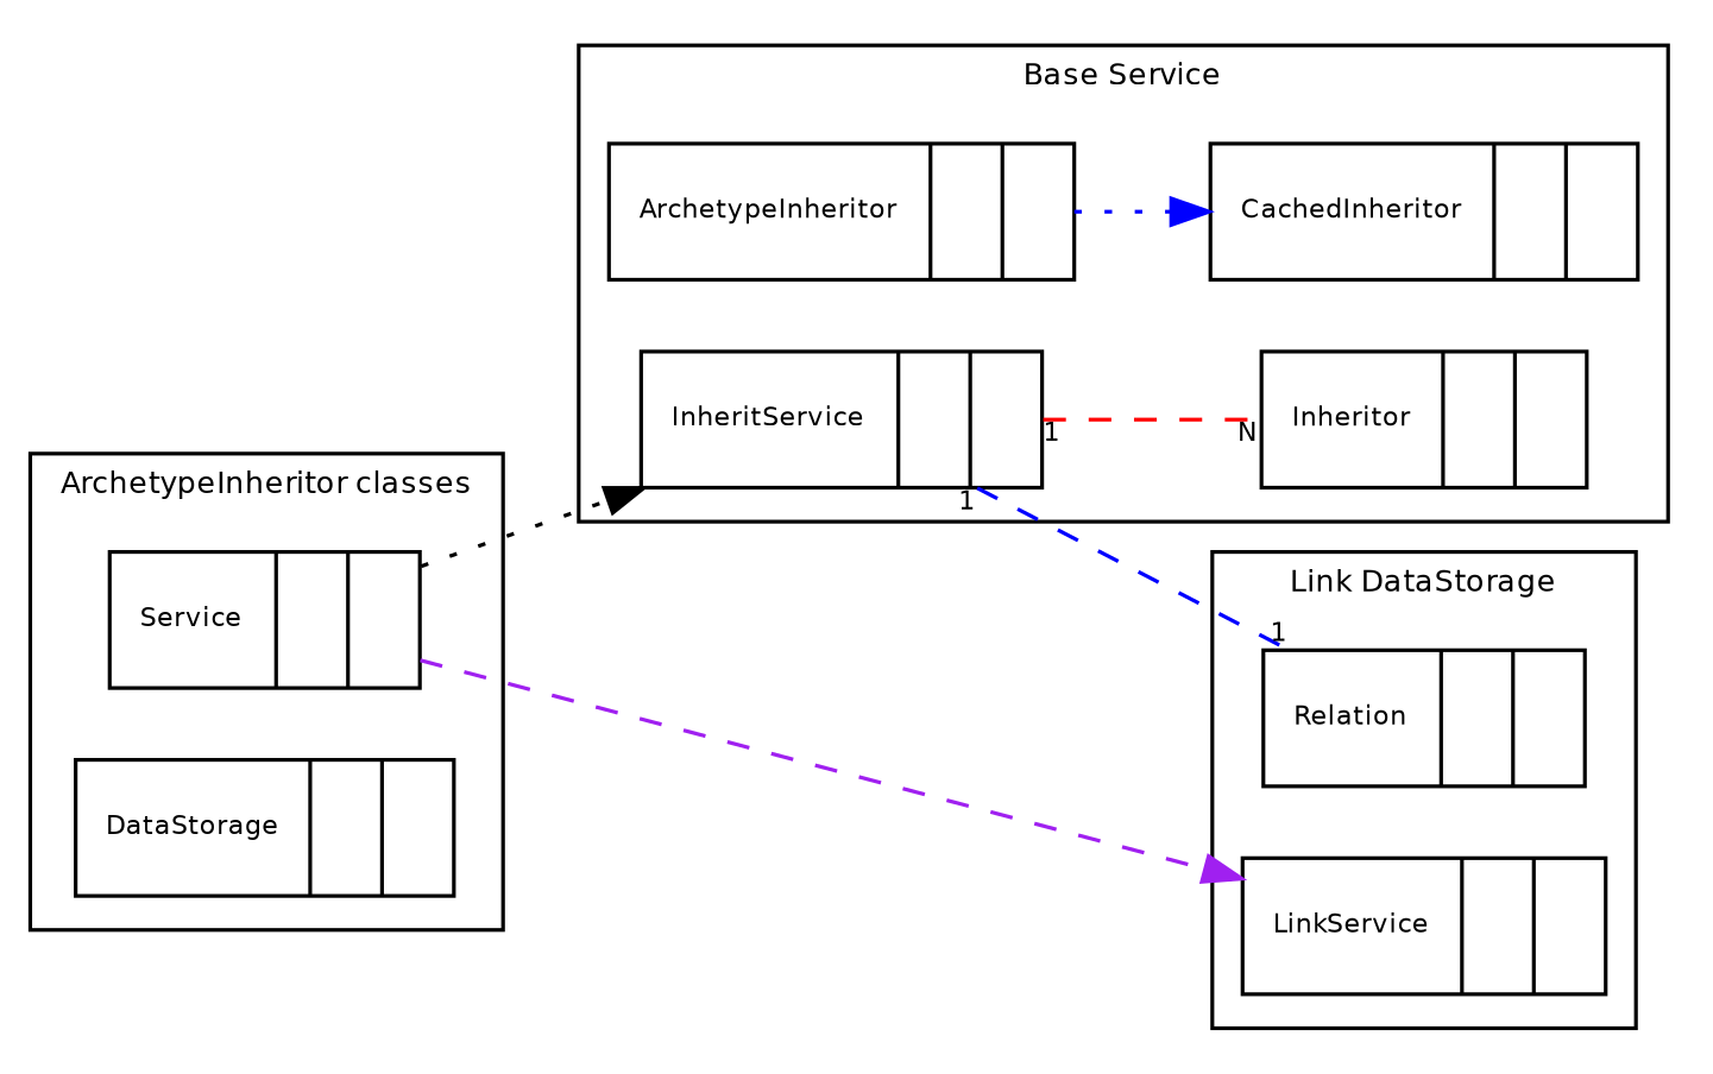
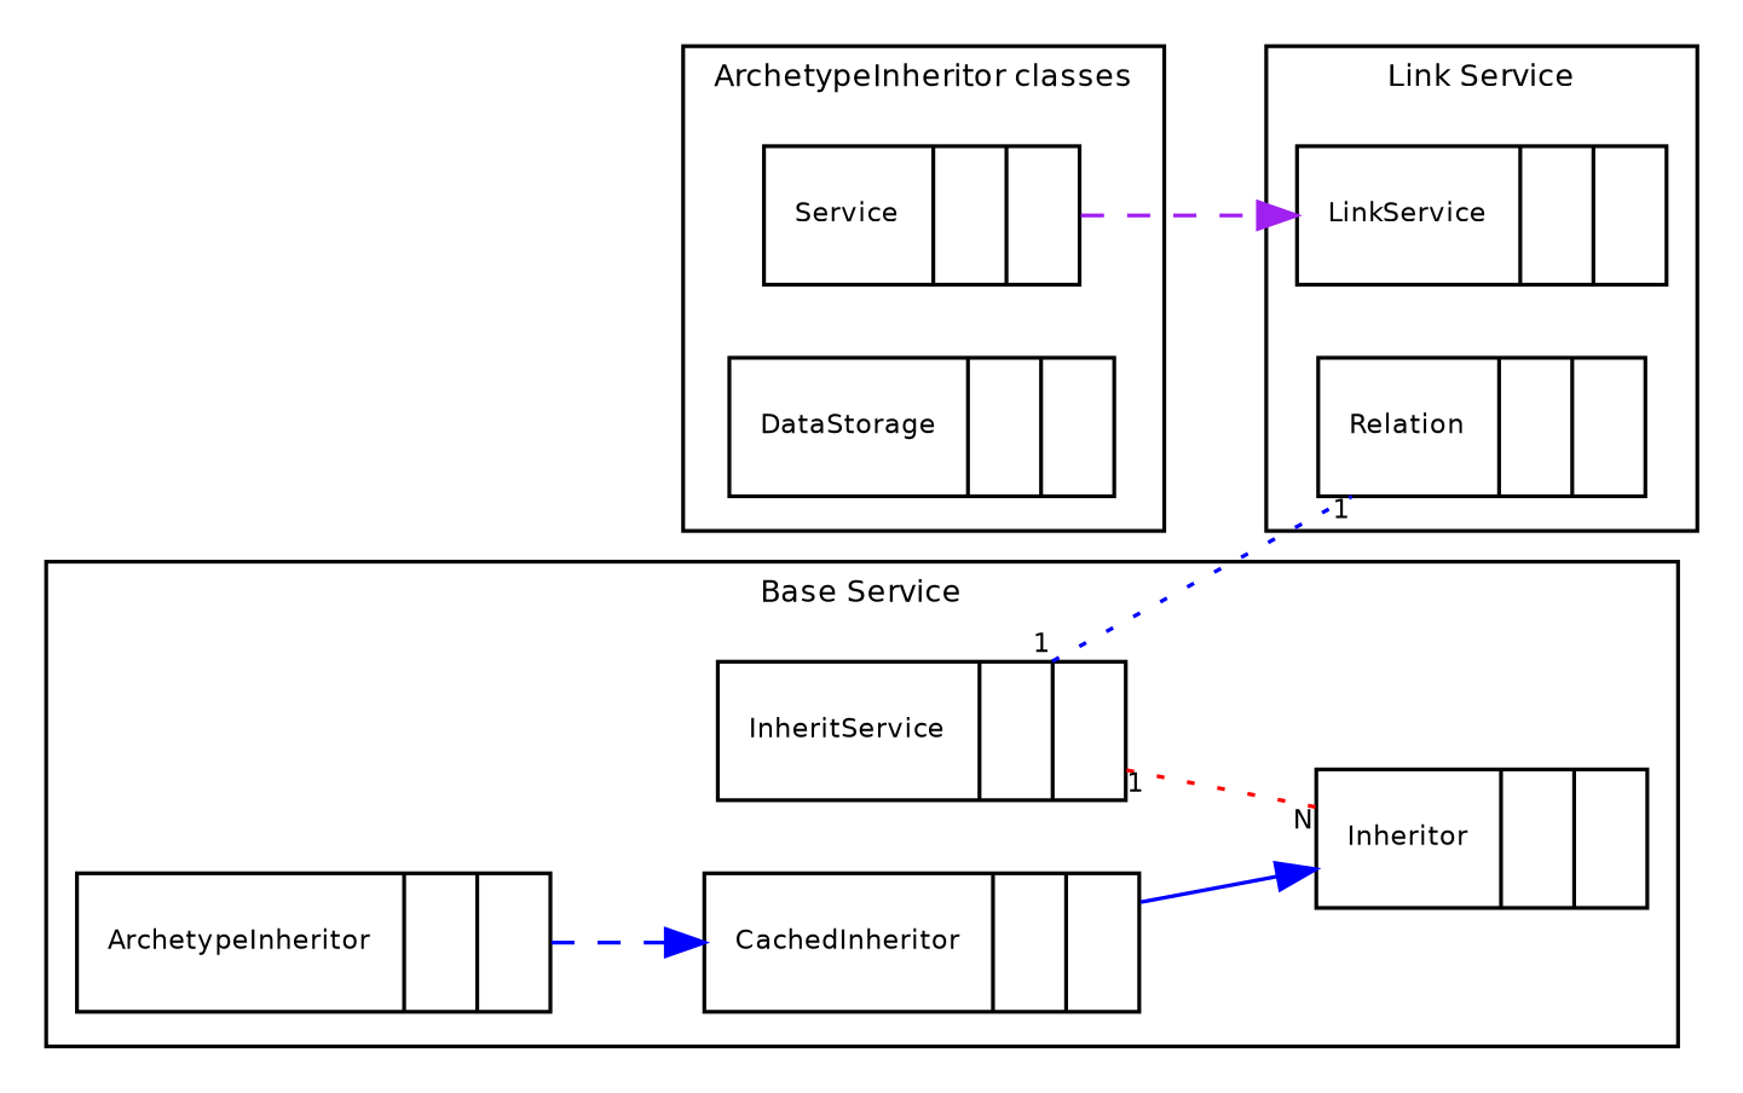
  digraph {
    fontname="Bitstream Vera Sans"
    fontsize=8
    rankdir=LR
    node [fontname="Bitstream Vera Sans" fontsize=7 shape=record]
    edge [color=blue fontname="Bitstream Vera Sans" fontsize=7 style=dashed]
    n1 [label="{Service||}"]
    n2 [label="{DataStorage||}"]
    n3 [label="{LinkService||}"]
    n4 [label="{Relation||}"]
    n5 [label="{InheritService||}"]
    n6 [label="{Inheritor||}"]
    n7 [label="{CachedInheritor||}"]
    n8 [label="{ArchetypeInheritor||}"]
    subgraph cluster_1 {
      label="ArchetypeInheritor classes"
      n1
      n2
    }
    subgraph cluster_2 {
-     label="Link DataStorage"
+     label="Link Service"
      n3
      n4
    }
    subgraph cluster_3 {
      label="Base Service"
      n5
      n6
      n7
      n8
    }
    n1 -> n3 [color=purple]
-   n1 -> n5 [color=black style=dotted]
-   n5 -> n4 [arrowhead=none headlabel=1 taillabel=1]
-   n5 -> n6 [arrowhead=none color=red headlabel=N taillabel=1]
-   n8 -> n7 [style=dotted]
+   n5 -> n4 [arrowhead=none headlabel=1 style=dotted taillabel=1]
+   n5 -> n6 [arrowhead=none color=red headlabel=N style=dotted taillabel=1]
+   n7 -> n6 [style=solid]
+   n8 -> n7
  }
